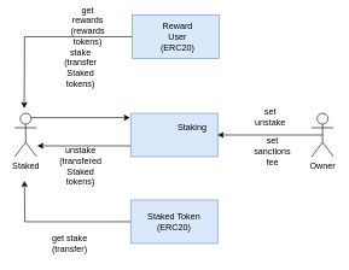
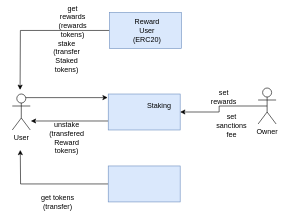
  <mxCell id="0" />
  <mxCell id="1" parent="0" />
  <mxCell id="2" style="edgeStyle=orthogonalEdgeStyle;rounded=0;orthogonalLoop=1;jettySize=auto;html=1;exitX=0;exitY=0.5;exitDx=0;exitDy=0;" parent="1" source="3" edge="1"><mxGeometry relative="1" as="geometry"><mxPoint x="33.333" y="249.333" as="targetPoint" /></mxGeometry></mxCell>
  <mxCell id="3" value="" style="rounded=0;whiteSpace=wrap;html=1;fillColor=#dae8fc;strokeColor=#6c8ebf;" parent="1" vertex="1"><mxGeometry x="180" y="276" width="120" height="60" as="geometry" /></mxCell>
- <mxCell id="4" value="Staked&amp;nbsp;Token (ERC20)" style="text;html=1;strokeColor=none;fillColor=none;align=center;verticalAlign=middle;whiteSpace=wrap;rounded=0;" parent="1" vertex="1"><mxGeometry x="210" y="291" width="60" height="30" as="geometry" /></mxCell>
  <mxCell id="5" style="edgeStyle=orthogonalEdgeStyle;rounded=0;orthogonalLoop=1;jettySize=auto;html=1;exitX=0;exitY=0.75;exitDx=0;exitDy=0;" edge="1" parent="1" source="6"><mxGeometry relative="1" as="geometry"><mxPoint x="51" y="201" as="targetPoint" /></mxGeometry></mxCell>
  <mxCell id="6" value="" style="rounded=0;whiteSpace=wrap;html=1;fillColor=#dae8fc;strokeColor=#6c8ebf;" parent="1" vertex="1"><mxGeometry x="180" y="156" width="120" height="60" as="geometry" /></mxCell>
  <mxCell id="7" value="Staking" style="text;html=1;strokeColor=none;fillColor=none;align=center;verticalAlign=middle;whiteSpace=wrap;rounded=0;" parent="1" vertex="1"><mxGeometry x="235" y="161" width="60" height="30" as="geometry" /></mxCell>
  <mxCell id="8" style="edgeStyle=none;rounded=0;orthogonalLoop=1;jettySize=auto;html=1;exitX=0.75;exitY=0.1;exitDx=0;exitDy=0;exitPerimeter=0;" parent="1" edge="1" source="9"><mxGeometry relative="1" as="geometry"><mxPoint x="50" y="186" as="sourcePoint" /><mxPoint x="179" y="162" as="targetPoint" /></mxGeometry></mxCell>
- <mxCell id="9" value="Staked" style="shape=umlActor;verticalLabelPosition=bottom;verticalAlign=top;html=1;outlineConnect=0;" parent="1" vertex="1"><mxGeometry x="20" y="156" width="30" height="60" as="geometry" /></mxCell>
+ <mxCell id="9" value="User" style="shape=umlActor;verticalLabelPosition=bottom;verticalAlign=top;html=1;outlineConnect=0;" parent="1" vertex="1"><mxGeometry x="20" y="156" width="30" height="60" as="geometry" /></mxCell>
  <mxCell id="10" style="edgeStyle=orthogonalEdgeStyle;rounded=0;orthogonalLoop=1;jettySize=auto;html=1;exitX=0.5;exitY=0.5;exitDx=0;exitDy=0;exitPerimeter=0;entryX=1;entryY=0.5;entryDx=0;entryDy=0;" parent="1" source="11" target="6" edge="1"><mxGeometry relative="1" as="geometry" /></mxCell>
- <mxCell id="11" value="Owner" style="shape=umlActor;verticalLabelPosition=bottom;verticalAlign=top;html=1;outlineConnect=0;" parent="1" vertex="1"><mxGeometry x="430" y="156" width="30" height="60" as="geometry" /></mxCell>
+ <mxCell id="11" value="Owner" style="shape=umlActor;verticalLabelPosition=bottom;verticalAlign=top;html=1;outlineConnect=0;" parent="1" vertex="1"><mxGeometry x="430" y="146" width="30" height="60" as="geometry" /></mxCell>
  <mxCell id="12" style="edgeStyle=none;rounded=0;orthogonalLoop=1;jettySize=auto;html=1;exitX=0.5;exitY=0;exitDx=0;exitDy=0;" parent="1" edge="1"><mxGeometry relative="1" as="geometry"><mxPoint x="405" y="276" as="sourcePoint" /><mxPoint x="405" y="276" as="targetPoint" /></mxGeometry></mxCell>
  <mxCell id="13" style="edgeStyle=orthogonalEdgeStyle;rounded=0;orthogonalLoop=1;jettySize=auto;html=1;exitX=0;exitY=0.5;exitDx=0;exitDy=0;" edge="1" parent="1" source="14"><mxGeometry relative="1" as="geometry"><mxPoint x="33" y="149" as="targetPoint" /></mxGeometry></mxCell>
  <mxCell id="14" value="" style="rounded=0;whiteSpace=wrap;html=1;fillColor=#dae8fc;strokeColor=#6c8ebf;" parent="1" vertex="1"><mxGeometry x="182" y="20" width="120" height="60" as="geometry" /></mxCell>
  <mxCell id="15" value="Reward User (ERC20)" style="text;html=1;strokeColor=none;fillColor=none;align=center;verticalAlign=middle;whiteSpace=wrap;rounded=0;" parent="1" vertex="1"><mxGeometry x="215" y="35" width="60" height="30" as="geometry" /></mxCell>
- <mxCell id="16" value="get stake (transfer)" style="text;html=1;strokeColor=none;fillColor=none;align=center;verticalAlign=middle;whiteSpace=wrap;rounded=0;" parent="1" vertex="1"><mxGeometry x="66" y="321" width="60" height="30" as="geometry" /></mxCell>
- <mxCell id="17" value="set unstake" style="text;html=1;strokeColor=none;fillColor=none;align=center;verticalAlign=middle;whiteSpace=wrap;rounded=0;" parent="1" vertex="1"><mxGeometry x="343" y="146" width="60" height="30" as="geometry" /></mxCell>
+ <mxCell id="16" value="get tokens (transfer)" style="text;html=1;strokeColor=none;fillColor=none;align=center;verticalAlign=middle;whiteSpace=wrap;rounded=0;" parent="1" vertex="1"><mxGeometry x="66" y="321" width="60" height="30" as="geometry" /></mxCell>
+ <mxCell id="17" value="set rewards" style="text;html=1;strokeColor=none;fillColor=none;align=center;verticalAlign=middle;whiteSpace=wrap;rounded=0;" parent="1" vertex="1"><mxGeometry x="343" y="146" width="60" height="30" as="geometry" /></mxCell>
  <mxCell id="18" value="stake&lt;br&gt;(transfer Staked tokens)" style="text;html=1;strokeColor=none;fillColor=none;align=center;verticalAlign=middle;whiteSpace=wrap;rounded=0;" parent="1" vertex="1"><mxGeometry x="81" y="78" width="60" height="30" as="geometry" /></mxCell>
  <mxCell id="19" value="get rewards (rewards tokens)" style="text;html=1;strokeColor=none;fillColor=none;align=center;verticalAlign=middle;whiteSpace=wrap;rounded=0;" parent="1" vertex="1"><mxGeometry x="91" y="20" width="60" height="30" as="geometry" /></mxCell>
- <mxCell id="20" value="unstake (transfered Staked tokens)" style="text;html=1;strokeColor=none;fillColor=none;align=center;verticalAlign=middle;whiteSpace=wrap;rounded=0;" vertex="1" parent="1"><mxGeometry x="81" y="214" width="60" height="30" as="geometry" /></mxCell>
- <mxCell id="21" value="set sanctions fee" style="text;html=1;strokeColor=none;fillColor=none;align=center;verticalAlign=middle;whiteSpace=wrap;rounded=0;" vertex="1" parent="1"><mxGeometry x="346" y="194" width="60" height="30" as="geometry" /></mxCell>
+ <mxCell id="20" value="unstake (transfered Reward tokens)" style="text;html=1;strokeColor=none;fillColor=none;align=center;verticalAlign=middle;whiteSpace=wrap;rounded=0;" vertex="1" parent="1"><mxGeometry x="81" y="214" width="60" height="30" as="geometry" /></mxCell>
+ <mxCell id="21" value="set sanctions fee" style="text;html=1;strokeColor=none;fillColor=none;align=center;verticalAlign=middle;whiteSpace=wrap;rounded=0;" vertex="1" parent="1"><mxGeometry x="356" y="194" width="60" height="30" as="geometry" /></mxCell>
